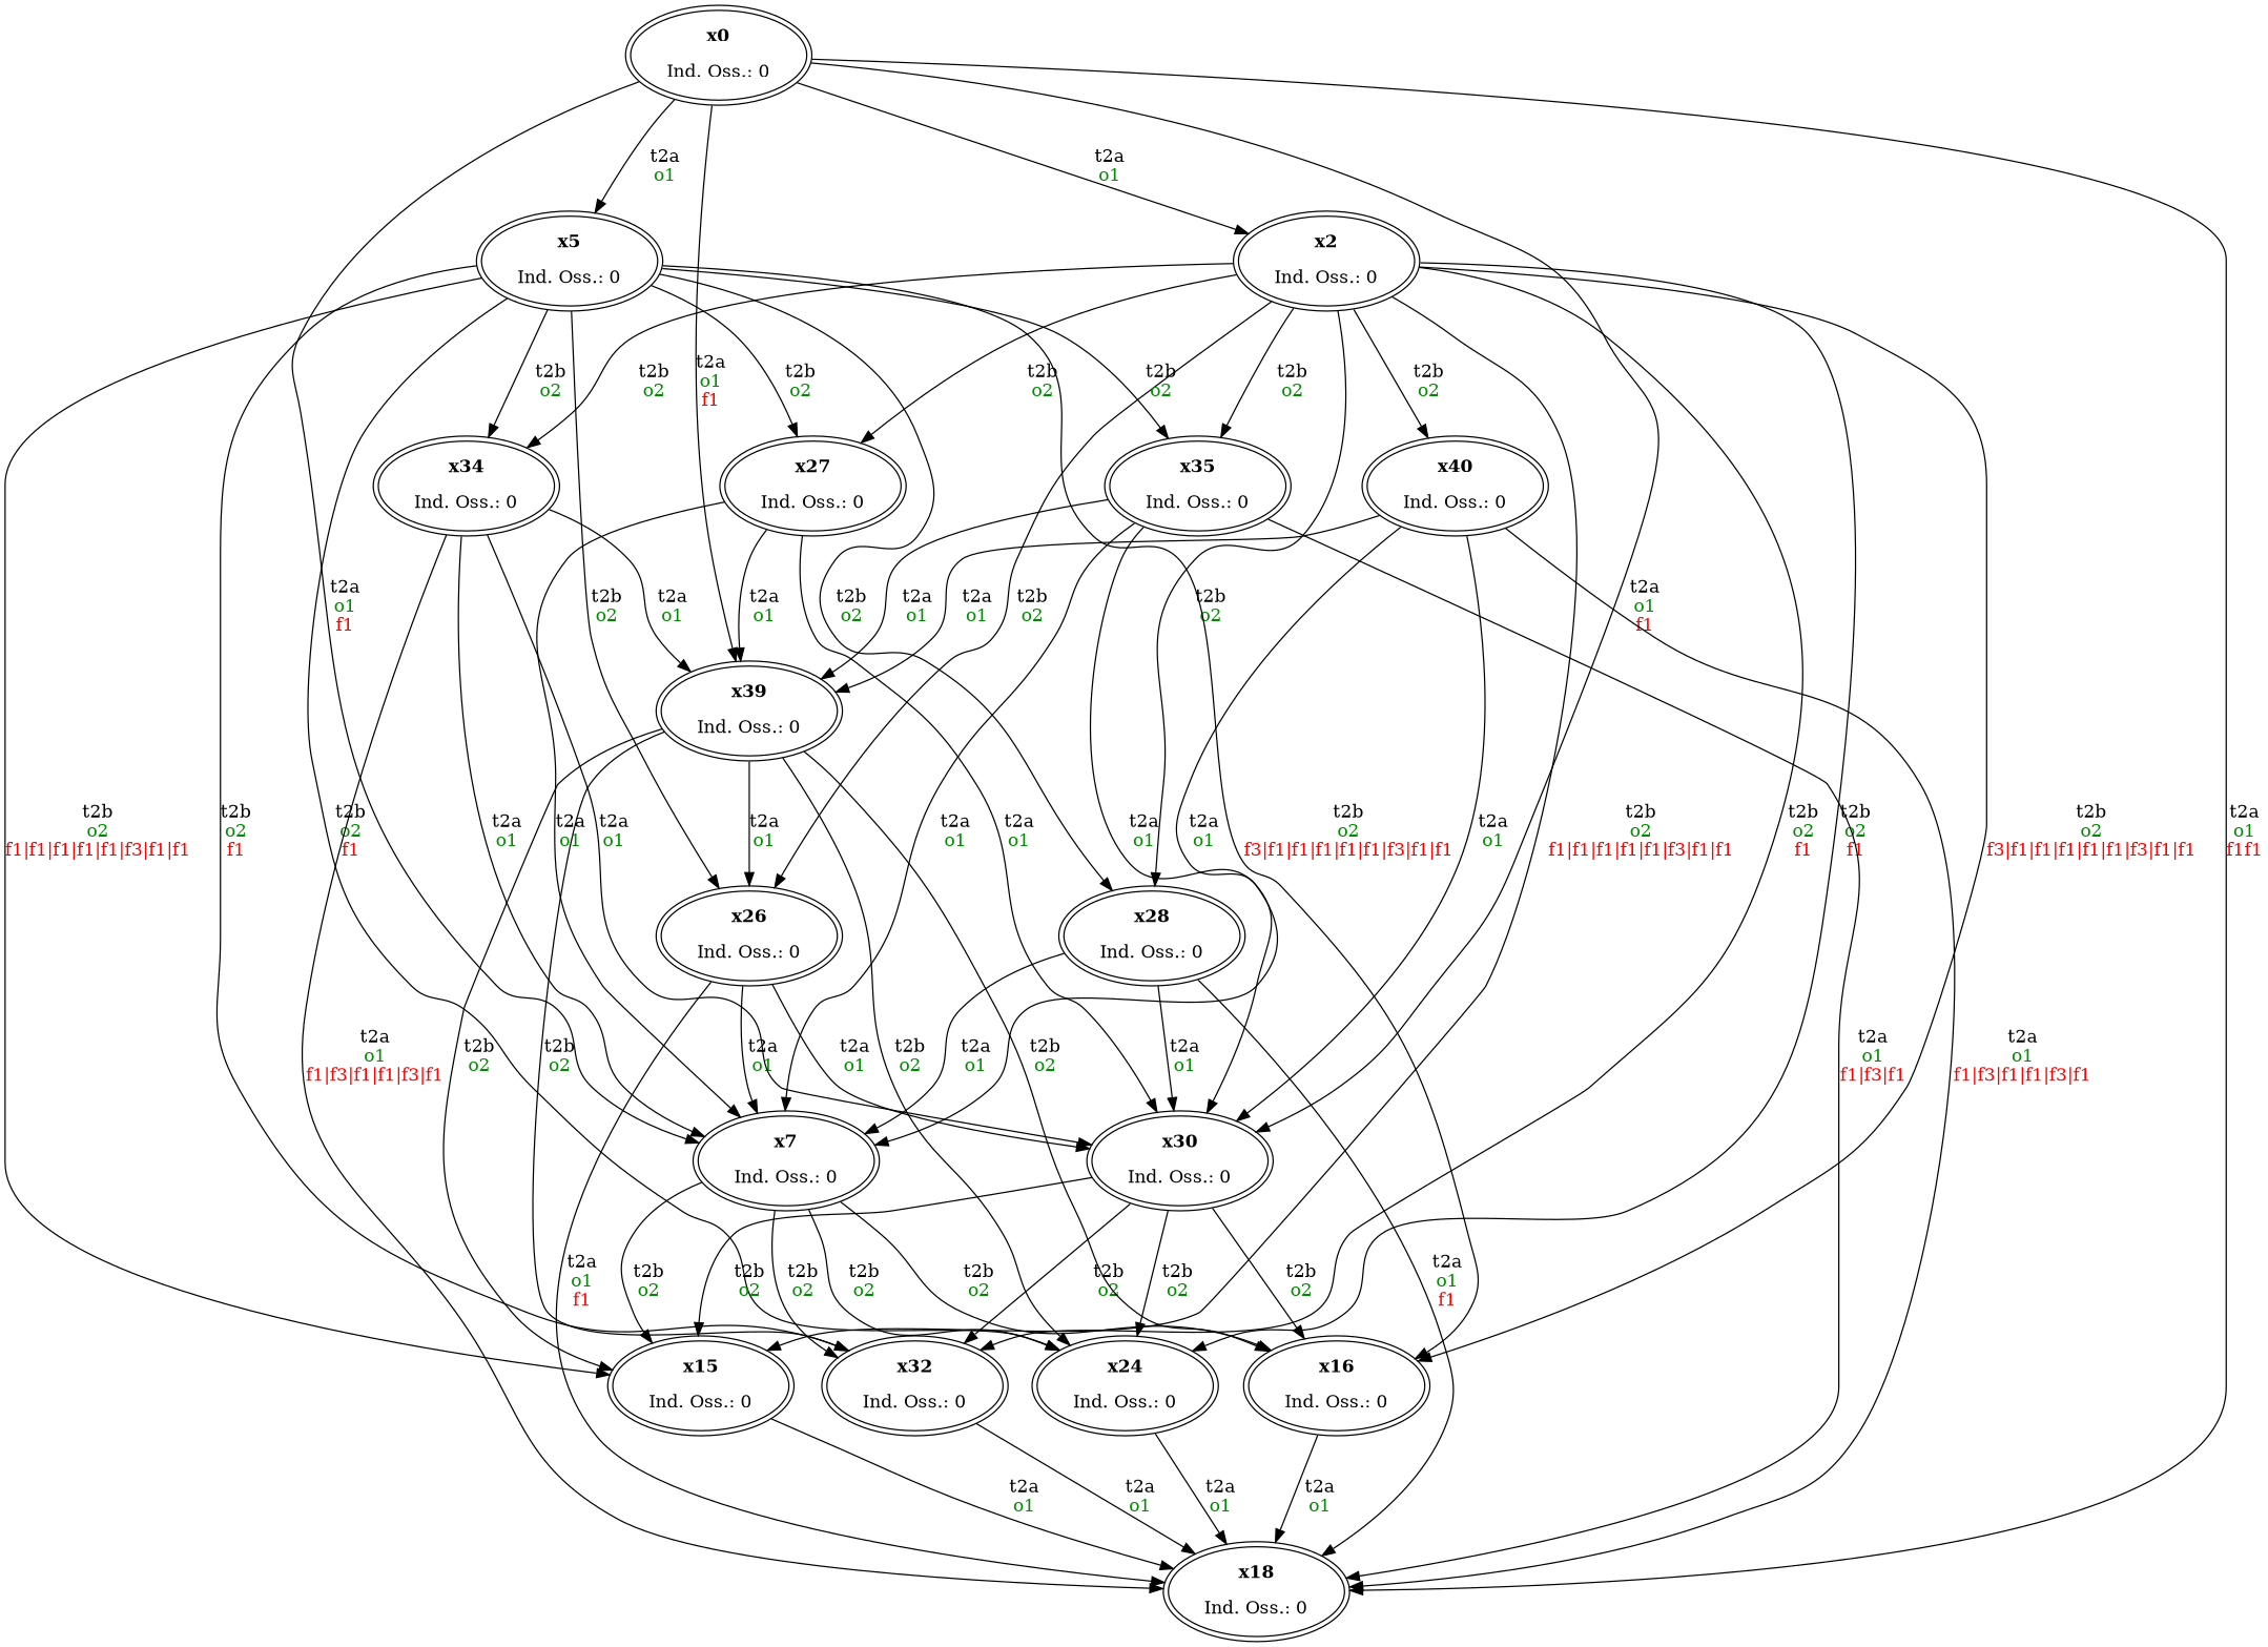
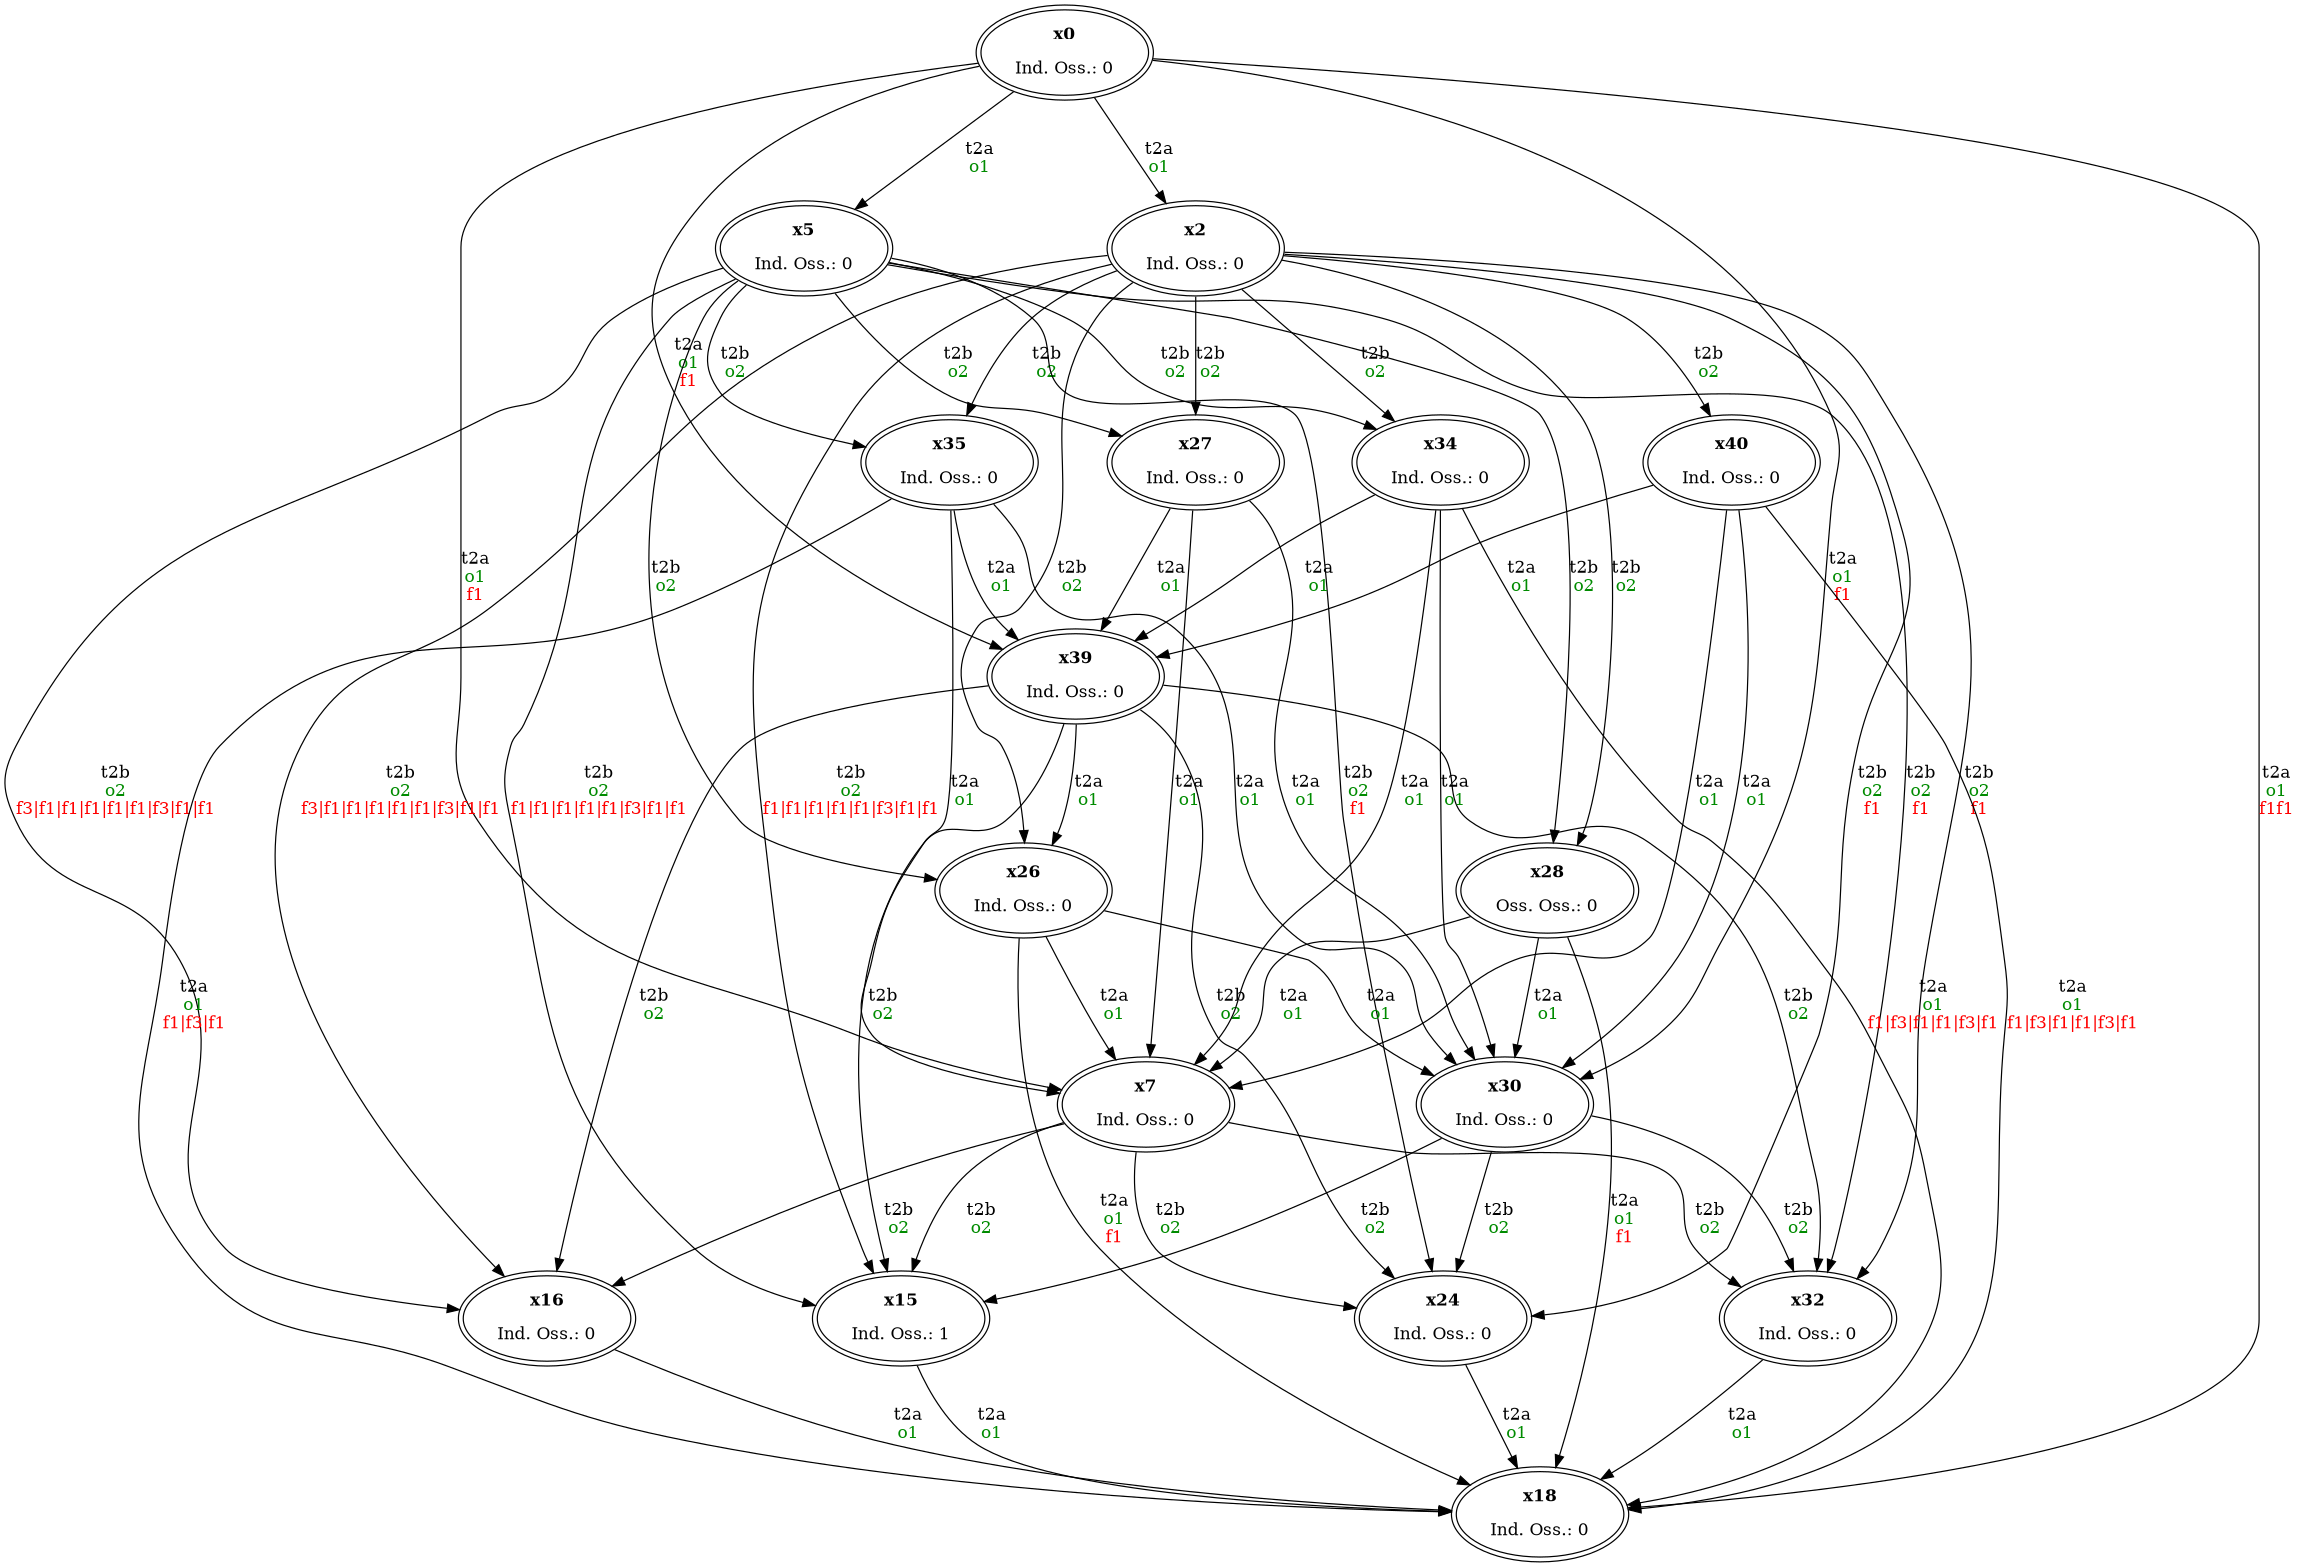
  digraph {
    node [peripheries=2]
    n1 [label=<<b>x0</b><br/> <br/>Ind. Oss.: 0>]
    n2 [label=<<b>x2</b><br/> <br/>Ind. Oss.: 0>]
    n3 [label=<<b>x5</b><br/> <br/>Ind. Oss.: 0>]
    n4 [label=<<b>x7</b><br/> <br/>Ind. Oss.: 0>]
    n5 [label=<<b>x30</b><br/> <br/>Ind. Oss.: 0>]
    n6 [label=<<b>x18</b><br/> <br/>Ind. Oss.: 0>]
    n7 [label=<<b>x39</b><br/> <br/>Ind. Oss.: 0>]
-   n8 [label=<<b>x15</b><br/> <br/>Ind. Oss.: 0>]
+   n8 [label=<<b>x15</b><br/> <br/>Ind. Oss.: 1>]
    n9 [label=<<b>x16</b><br/> <br/>Ind. Oss.: 0>]
    n10 [label=<<b>x24</b><br/> <br/>Ind. Oss.: 0>]
    n11 [label=<<b>x26</b><br/> <br/>Ind. Oss.: 0>]
    n12 [label=<<b>x27</b><br/> <br/>Ind. Oss.: 0>]
-   n13 [label=<<b>x28</b><br/> <br/>Ind. Oss.: 0>]
+   n13 [label=<<b>x28</b><br/> <br/>Oss. Oss.: 0>]
    n14 [label=<<b>x32</b><br/> <br/>Ind. Oss.: 0>]
    n15 [label=<<b>x34</b><br/> <br/>Ind. Oss.: 0>]
    n16 [label=<<b>x35</b><br/> <br/>Ind. Oss.: 0>]
    n17 [label=<<b>x40</b><br/> <br/>Ind. Oss.: 0>]
    n1 -> n2 [label=<<br/>t2a<br/><font color="green4">o1</font>>]
    n1 -> n3 [label=<<br/>t2a<br/><font color="green4">o1</font>>]
    n1 -> n4 [label=<<br/>t2a<br/><font color="green4">o1</font><br/><font color="red">f1</font>>]
    n1 -> n5 [label=<<br/>t2a<br/><font color="green4">o1</font><br/><font color="red">f1</font>>]
    n1 -> n6 [label=<<br/>t2a<br/><font color="green4">o1</font><br/><font color="red">f1f1</font>>]
    n1 -> n7 [label=<<br/>t2a<br/><font color="green4">o1</font><br/><font color="red">f1</font>>]
    n2 -> n8 [label=<<br/>t2b<br/><font color="green4">o2</font><br/><font color="red">f1|f1|f1|f1|f1|f3|f1|f1</font>>]
    n2 -> n9 [label=<<br/>t2b<br/><font color="green4">o2</font><br/><font color="red">f3|f1|f1|f1|f1|f1|f3|f1|f1</font>>]
    n2 -> n10 [label=<<br/>t2b<br/><font color="green4">o2</font><br/><font color="red">f1</font>>]
    n2 -> n11 [label=<<br/>t2b<br/><font color="green4">o2</font>>]
    n2 -> n12 [label=<<br/>t2b<br/><font color="green4">o2</font>>]
    n2 -> n13 [label=<<br/>t2b<br/><font color="green4">o2</font>>]
    n2 -> n14 [label=<<br/>t2b<br/><font color="green4">o2</font><br/><font color="red">f1</font>>]
    n2 -> n15 [label=<<br/>t2b<br/><font color="green4">o2</font>>]
    n2 -> n16 [label=<<br/>t2b<br/><font color="green4">o2</font>>]
    n2 -> n17 [label=<<br/>t2b<br/><font color="green4">o2</font>>]
    n3 -> n8 [label=<<br/>t2b<br/><font color="green4">o2</font><br/><font color="red">f1|f1|f1|f1|f1|f3|f1|f1</font>>]
    n3 -> n9 [label=<<br/>t2b<br/><font color="green4">o2</font><br/><font color="red">f3|f1|f1|f1|f1|f1|f3|f1|f1</font>>]
    n3 -> n10 [label=<<br/>t2b<br/><font color="green4">o2</font><br/><font color="red">f1</font>>]
    n3 -> n11 [label=<<br/>t2b<br/><font color="green4">o2</font>>]
    n3 -> n12 [label=<<br/>t2b<br/><font color="green4">o2</font>>]
    n3 -> n13 [label=<<br/>t2b<br/><font color="green4">o2</font>>]
    n3 -> n14 [label=<<br/>t2b<br/><font color="green4">o2</font><br/><font color="red">f1</font>>]
    n3 -> n15 [label=<<br/>t2b<br/><font color="green4">o2</font>>]
    n3 -> n16 [label=<<br/>t2b<br/><font color="green4">o2</font>>]
    n4 -> n8 [label=<<br/>t2b<br/><font color="green4">o2</font>>]
    n4 -> n9 [label=<<br/>t2b<br/><font color="green4">o2</font>>]
    n4 -> n10 [label=<<br/>t2b<br/><font color="green4">o2</font>>]
    n4 -> n14 [label=<<br/>t2b<br/><font color="green4">o2</font>>]
    n5 -> n8 [label=<<br/>t2b<br/><font color="green4">o2</font>>]
-   n5 -> n9 [label=<<br/>t2b<br/><font color="green4">o2</font>>]
    n5 -> n10 [label=<<br/>t2b<br/><font color="green4">o2</font>>]
    n5 -> n14 [label=<<br/>t2b<br/><font color="green4">o2</font>>]
    n7 -> n8 [label=<<br/>t2b<br/><font color="green4">o2</font>>]
    n7 -> n9 [label=<<br/>t2b<br/><font color="green4">o2</font>>]
    n7 -> n10 [label=<<br/>t2b<br/><font color="green4">o2</font>>]
    n7 -> n11 [label=<<br/>t2a<br/><font color="green4">o1</font>>]
    n7 -> n14 [label=<<br/>t2b<br/><font color="green4">o2</font>>]
    n8 -> n6 [label=<<br/>t2a<br/><font color="green4">o1</font>>]
    n9 -> n6 [label=<<br/>t2a<br/><font color="green4">o1</font>>]
    n10 -> n6 [label=<<br/>t2a<br/><font color="green4">o1</font>>]
    n11 -> n4 [label=<<br/>t2a<br/><font color="green4">o1</font>>]
    n11 -> n5 [label=<<br/>t2a<br/><font color="green4">o1</font>>]
    n11 -> n6 [label=<<br/>t2a<br/><font color="green4">o1</font><br/><font color="red">f1</font>>]
    n12 -> n4 [label=<<br/>t2a<br/><font color="green4">o1</font>>]
    n12 -> n5 [label=<<br/>t2a<br/><font color="green4">o1</font>>]
    n12 -> n7 [label=<<br/>t2a<br/><font color="green4">o1</font>>]
    n13 -> n4 [label=<<br/>t2a<br/><font color="green4">o1</font>>]
    n13 -> n5 [label=<<br/>t2a<br/><font color="green4">o1</font>>]
    n13 -> n6 [label=<<br/>t2a<br/><font color="green4">o1</font><br/><font color="red">f1</font>>]
    n14 -> n6 [label=<<br/>t2a<br/><font color="green4">o1</font>>]
    n15 -> n4 [label=<<br/>t2a<br/><font color="green4">o1</font>>]
    n15 -> n5 [label=<<br/>t2a<br/><font color="green4">o1</font>>]
    n15 -> n6 [label=<<br/>t2a<br/><font color="green4">o1</font><br/><font color="red">f1|f3|f1|f1|f3|f1</font>>]
    n15 -> n7 [label=<<br/>t2a<br/><font color="green4">o1</font>>]
    n16 -> n4 [label=<<br/>t2a<br/><font color="green4">o1</font>>]
    n16 -> n5 [label=<<br/>t2a<br/><font color="green4">o1</font>>]
    n16 -> n6 [label=<<br/>t2a<br/><font color="green4">o1</font><br/><font color="red">f1|f3|f1</font>>]
    n16 -> n7 [label=<<br/>t2a<br/><font color="green4">o1</font>>]
    n17 -> n4 [label=<<br/>t2a<br/><font color="green4">o1</font>>]
    n17 -> n5 [label=<<br/>t2a<br/><font color="green4">o1</font>>]
    n17 -> n6 [label=<<br/>t2a<br/><font color="green4">o1</font><br/><font color="red">f1|f3|f1|f1|f3|f1</font>>]
    n17 -> n7 [label=<<br/>t2a<br/><font color="green4">o1</font>>]
  }
